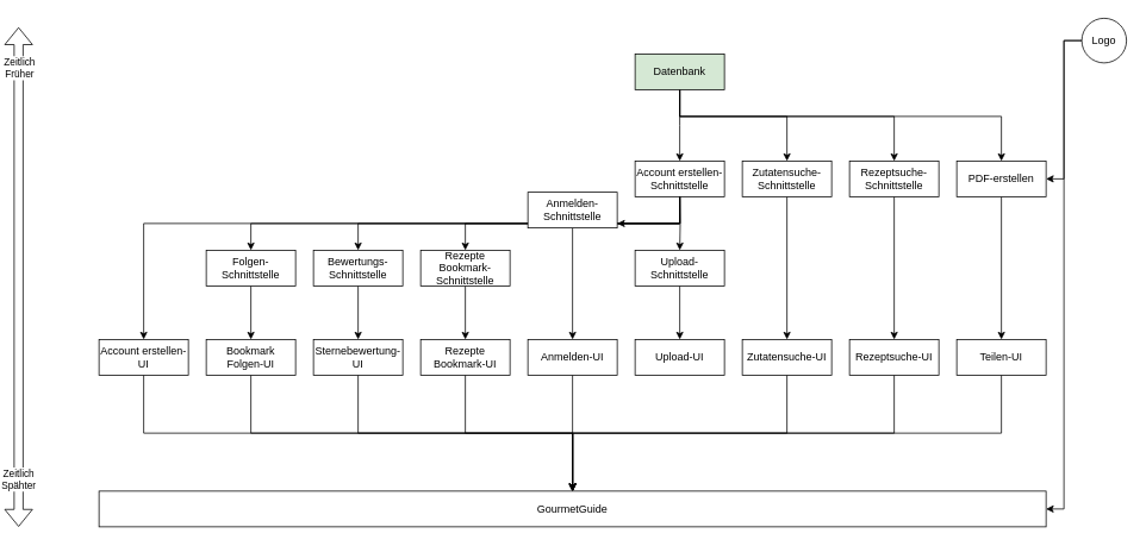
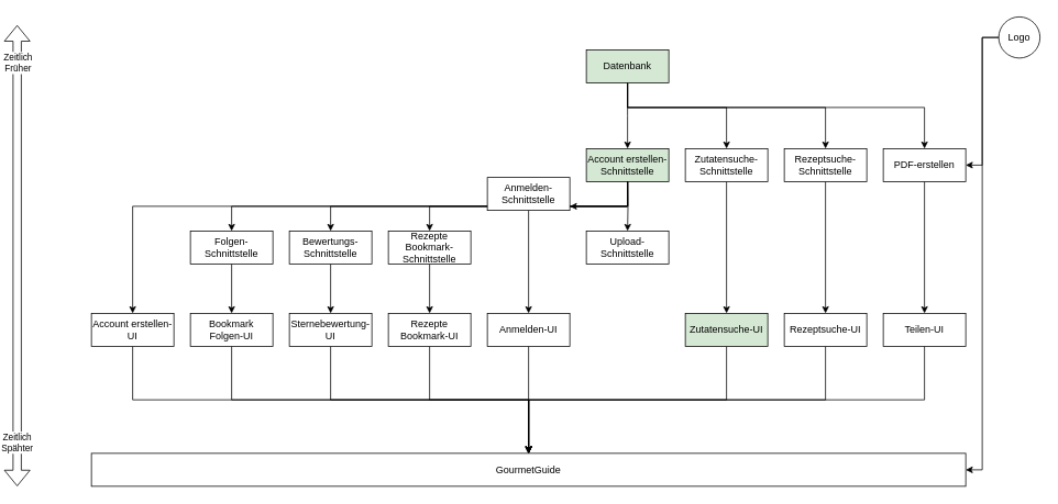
  <mxCell id="0" />
  <mxCell id="1" parent="0" />
  <mxCell id="2" value="GourmetGuide" style="rounded=0;whiteSpace=wrap;html=1;" vertex="1" parent="1"><mxGeometry x="110" y="550" width="1060" height="40" as="geometry" /></mxCell>
- <mxCell id="3" value="Upload-UI" style="rounded=0;whiteSpace=wrap;html=1;" vertex="1" parent="1"><mxGeometry x="710" y="380" width="100" height="40" as="geometry" /></mxCell>
- <mxCell id="4" style="edgeStyle=orthogonalEdgeStyle;rounded=0;orthogonalLoop=1;jettySize=auto;html=1;" edge="1" parent="1" source="5" target="3"><mxGeometry relative="1" as="geometry" /></mxCell>
  <mxCell id="5" value="Upload-Schnittstelle" style="rounded=0;whiteSpace=wrap;html=1;" vertex="1" parent="1"><mxGeometry x="710" y="280" width="100" height="40" as="geometry" /></mxCell>
  <mxCell id="6" style="edgeStyle=orthogonalEdgeStyle;rounded=0;orthogonalLoop=1;jettySize=auto;html=1;entryX=1;entryY=0.5;entryDx=0;entryDy=0;" edge="1" parent="1" source="8" target="27"><mxGeometry relative="1" as="geometry" /></mxCell>
  <mxCell id="7" style="edgeStyle=orthogonalEdgeStyle;rounded=0;orthogonalLoop=1;jettySize=auto;html=1;entryX=1;entryY=0.5;entryDx=0;entryDy=0;" edge="1" parent="1" source="8" target="2"><mxGeometry relative="1" as="geometry" /></mxCell>
  <mxCell id="8" value="Logo" style="ellipse;whiteSpace=wrap;html=1;aspect=fixed;" vertex="1" parent="1"><mxGeometry x="1210" y="20" width="50" height="50" as="geometry" /></mxCell>
  <mxCell id="9" style="edgeStyle=orthogonalEdgeStyle;rounded=0;orthogonalLoop=1;jettySize=auto;html=1;" edge="1" parent="1" source="10" target="12"><mxGeometry relative="1" as="geometry" /></mxCell>
  <mxCell id="10" value="Bewertungs-Schnittstelle" style="rounded=0;whiteSpace=wrap;html=1;" vertex="1" parent="1"><mxGeometry x="350" y="280" width="100" height="40" as="geometry" /></mxCell>
  <mxCell id="11" style="edgeStyle=orthogonalEdgeStyle;rounded=0;orthogonalLoop=1;jettySize=auto;html=1;" edge="1" parent="1" source="12" target="2"><mxGeometry relative="1" as="geometry" /></mxCell>
  <mxCell id="12" value="Sternebewertung-UI" style="rounded=0;whiteSpace=wrap;html=1;" vertex="1" parent="1"><mxGeometry x="350" y="380" width="100" height="40" as="geometry" /></mxCell>
  <mxCell id="13" style="edgeStyle=orthogonalEdgeStyle;rounded=0;orthogonalLoop=1;jettySize=auto;html=1;" edge="1" parent="1" source="14" target="2"><mxGeometry relative="1" as="geometry" /></mxCell>
  <mxCell id="14" value="Anmelden-UI" style="rounded=0;whiteSpace=wrap;html=1;" vertex="1" parent="1"><mxGeometry x="590" y="380" width="100" height="40" as="geometry" /></mxCell>
  <mxCell id="15" style="edgeStyle=orthogonalEdgeStyle;rounded=0;orthogonalLoop=1;jettySize=auto;html=1;" edge="1" parent="1" source="16" target="2"><mxGeometry relative="1" as="geometry" /></mxCell>
  <mxCell id="16" value="Account erstellen-UI" style="rounded=0;whiteSpace=wrap;html=1;" vertex="1" parent="1"><mxGeometry x="110" y="380" width="100" height="40" as="geometry" /></mxCell>
  <mxCell id="17" style="edgeStyle=orthogonalEdgeStyle;rounded=0;orthogonalLoop=1;jettySize=auto;html=1;" edge="1" parent="1" source="19" target="50"><mxGeometry relative="1" as="geometry"><Array as="points"><mxPoint x="760" y="250" /><mxPoint x="640" y="250" /></Array></mxGeometry></mxCell>
  <mxCell id="18" style="edgeStyle=orthogonalEdgeStyle;rounded=0;orthogonalLoop=1;jettySize=auto;html=1;entryX=0.5;entryY=0;entryDx=0;entryDy=0;" edge="1" parent="1" source="19" target="16"><mxGeometry relative="1" as="geometry"><Array as="points"><mxPoint x="760" y="250" /><mxPoint x="160" y="250" /></Array></mxGeometry></mxCell>
- <mxCell id="19" value="Account erstellen-Schnittstelle" style="rounded=0;whiteSpace=wrap;html=1;" vertex="1" parent="1"><mxGeometry x="710" y="180" width="100" height="40" as="geometry" /></mxCell>
+ <mxCell id="19" value="Account erstellen-Schnittstelle" style="rounded=0;whiteSpace=wrap;html=1;fillColor=#d5e8d4;" vertex="1" parent="1"><mxGeometry x="710" y="180" width="100" height="40" as="geometry" /></mxCell>
  <mxCell id="20" style="edgeStyle=orthogonalEdgeStyle;rounded=0;orthogonalLoop=1;jettySize=auto;html=1;" edge="1" parent="1" target="5"><mxGeometry relative="1" as="geometry"><mxPoint x="760" y="220" as="sourcePoint" /></mxGeometry></mxCell>
  <mxCell id="21" style="edgeStyle=orthogonalEdgeStyle;rounded=0;orthogonalLoop=1;jettySize=auto;html=1;" edge="1" parent="1" target="31"><mxGeometry relative="1" as="geometry"><mxPoint x="760.048" y="220" as="sourcePoint" /><Array as="points"><mxPoint x="760" y="250" /><mxPoint x="280" y="250" /></Array></mxGeometry></mxCell>
  <mxCell id="22" style="edgeStyle=orthogonalEdgeStyle;rounded=0;orthogonalLoop=1;jettySize=auto;html=1;" edge="1" parent="1" target="10"><mxGeometry relative="1" as="geometry"><mxPoint x="760.048" y="220" as="sourcePoint" /><Array as="points"><mxPoint x="760" y="250" /><mxPoint x="400" y="250" /></Array></mxGeometry></mxCell>
  <mxCell id="23" style="edgeStyle=orthogonalEdgeStyle;rounded=0;orthogonalLoop=1;jettySize=auto;html=1;" edge="1" parent="1" target="35"><mxGeometry relative="1" as="geometry"><mxPoint x="760.048" y="220" as="sourcePoint" /><Array as="points"><mxPoint x="760" y="250" /><mxPoint x="520" y="250" /></Array></mxGeometry></mxCell>
  <mxCell id="24" style="edgeStyle=orthogonalEdgeStyle;rounded=0;orthogonalLoop=1;jettySize=auto;html=1;" edge="1" parent="1" source="25" target="2"><mxGeometry relative="1" as="geometry" /></mxCell>
  <mxCell id="25" value="Teilen-UI" style="rounded=0;whiteSpace=wrap;html=1;" vertex="1" parent="1"><mxGeometry x="1070" y="380" width="100" height="40" as="geometry" /></mxCell>
  <mxCell id="26" style="edgeStyle=orthogonalEdgeStyle;rounded=0;orthogonalLoop=1;jettySize=auto;html=1;" edge="1" parent="1" source="27" target="25"><mxGeometry relative="1" as="geometry" /></mxCell>
  <mxCell id="27" value="PDF-erstellen" style="rounded=0;whiteSpace=wrap;html=1;" vertex="1" parent="1"><mxGeometry x="1070" y="180" width="100" height="40" as="geometry" /></mxCell>
  <mxCell id="28" style="edgeStyle=orthogonalEdgeStyle;rounded=0;orthogonalLoop=1;jettySize=auto;html=1;" edge="1" parent="1" source="29" target="2"><mxGeometry relative="1" as="geometry" /></mxCell>
  <mxCell id="29" value="Bookmark Folgen-UI" style="rounded=0;whiteSpace=wrap;html=1;" vertex="1" parent="1"><mxGeometry x="230" y="380" width="100" height="40" as="geometry" /></mxCell>
  <mxCell id="30" style="edgeStyle=orthogonalEdgeStyle;rounded=0;orthogonalLoop=1;jettySize=auto;html=1;" edge="1" parent="1" source="31" target="29"><mxGeometry relative="1" as="geometry" /></mxCell>
  <mxCell id="31" value="Folgen- Schnittstelle" style="rounded=0;whiteSpace=wrap;html=1;" vertex="1" parent="1"><mxGeometry x="230" y="280" width="100" height="40" as="geometry" /></mxCell>
  <mxCell id="32" style="edgeStyle=orthogonalEdgeStyle;rounded=0;orthogonalLoop=1;jettySize=auto;html=1;endArrow=none;" edge="1" parent="1" source="33" target="2"><mxGeometry relative="1" as="geometry" /></mxCell>
  <mxCell id="33" value="Rezepte Bookmark-UI" style="rounded=0;whiteSpace=wrap;html=1;" vertex="1" parent="1"><mxGeometry x="470" y="380" width="100" height="40" as="geometry" /></mxCell>
  <mxCell id="34" style="edgeStyle=orthogonalEdgeStyle;rounded=0;orthogonalLoop=1;jettySize=auto;html=1;" edge="1" parent="1" source="35" target="33"><mxGeometry relative="1" as="geometry" /></mxCell>
  <mxCell id="35" value="Rezepte Bookmark-Schnittstelle" style="rounded=0;whiteSpace=wrap;html=1;" vertex="1" parent="1"><mxGeometry x="470" y="280" width="100" height="40" as="geometry" /></mxCell>
  <mxCell id="36" style="edgeStyle=orthogonalEdgeStyle;rounded=0;orthogonalLoop=1;jettySize=auto;html=1;" edge="1" parent="1" source="37" target="2"><mxGeometry relative="1" as="geometry" /></mxCell>
- <mxCell id="37" value="Zutatensuche-UI" style="rounded=0;whiteSpace=wrap;html=1;" vertex="1" parent="1"><mxGeometry x="830" y="380" width="100" height="40" as="geometry" /></mxCell>
+ <mxCell id="37" value="Zutatensuche-UI" style="rounded=0;whiteSpace=wrap;html=1;fillColor=#d5e8d4;" vertex="1" parent="1"><mxGeometry x="830" y="380" width="100" height="40" as="geometry" /></mxCell>
  <mxCell id="38" style="edgeStyle=orthogonalEdgeStyle;rounded=0;orthogonalLoop=1;jettySize=auto;html=1;" edge="1" parent="1" source="39" target="2"><mxGeometry relative="1" as="geometry" /></mxCell>
  <mxCell id="39" value="Rezeptsuche-UI" style="rounded=0;whiteSpace=wrap;html=1;" vertex="1" parent="1"><mxGeometry x="950" y="380" width="100" height="40" as="geometry" /></mxCell>
  <mxCell id="40" style="edgeStyle=orthogonalEdgeStyle;rounded=0;orthogonalLoop=1;jettySize=auto;html=1;" edge="1" parent="1" source="41" target="37"><mxGeometry relative="1" as="geometry" /></mxCell>
  <mxCell id="41" value="Zutatensuche-Schnittstelle" style="rounded=0;whiteSpace=wrap;html=1;" vertex="1" parent="1"><mxGeometry x="830" y="180" width="100" height="40" as="geometry" /></mxCell>
  <mxCell id="42" style="edgeStyle=orthogonalEdgeStyle;rounded=0;orthogonalLoop=1;jettySize=auto;html=1;" edge="1" parent="1" source="43" target="39"><mxGeometry relative="1" as="geometry" /></mxCell>
  <mxCell id="43" value="Rezeptsuche-Schnittstelle" style="rounded=0;whiteSpace=wrap;html=1;" vertex="1" parent="1"><mxGeometry x="950" y="180" width="100" height="40" as="geometry" /></mxCell>
  <mxCell id="44" style="edgeStyle=orthogonalEdgeStyle;rounded=0;orthogonalLoop=1;jettySize=auto;html=1;" edge="1" parent="1" source="48" target="41"><mxGeometry relative="1" as="geometry"><Array as="points"><mxPoint x="760" y="130" /><mxPoint x="880" y="130" /></Array></mxGeometry></mxCell>
  <mxCell id="45" style="edgeStyle=orthogonalEdgeStyle;rounded=0;orthogonalLoop=1;jettySize=auto;html=1;" edge="1" parent="1" source="48" target="43"><mxGeometry relative="1" as="geometry"><Array as="points"><mxPoint x="760" y="130" /><mxPoint x="1000" y="130" /></Array></mxGeometry></mxCell>
  <mxCell id="46" style="edgeStyle=orthogonalEdgeStyle;rounded=0;orthogonalLoop=1;jettySize=auto;html=1;" edge="1" parent="1" source="48"><mxGeometry relative="1" as="geometry"><mxPoint x="760" y="180" as="targetPoint" /></mxGeometry></mxCell>
  <mxCell id="47" style="edgeStyle=orthogonalEdgeStyle;rounded=0;orthogonalLoop=1;jettySize=auto;html=1;" edge="1" parent="1" source="48" target="27"><mxGeometry relative="1" as="geometry"><Array as="points"><mxPoint x="760" y="130" /><mxPoint x="1120" y="130" /></Array></mxGeometry></mxCell>
  <mxCell id="48" value="Datenbank" style="rounded=0;whiteSpace=wrap;html=1;fillColor=#d5e8d4;" vertex="1" parent="1"><mxGeometry x="710" y="60" width="100" height="40" as="geometry" /></mxCell>
  <mxCell id="49" style="edgeStyle=orthogonalEdgeStyle;rounded=0;orthogonalLoop=1;jettySize=auto;html=1;entryX=0.5;entryY=0;entryDx=0;entryDy=0;" edge="1" parent="1" source="50" target="14"><mxGeometry relative="1" as="geometry" /></mxCell>
  <mxCell id="50" value="Anmelden-Schnittstelle" style="rounded=0;whiteSpace=wrap;html=1;" vertex="1" parent="1"><mxGeometry x="590" y="215" width="100" height="40" as="geometry" /></mxCell>
  <mxCell id="51" value="" style="shape=flexArrow;endArrow=classic;startArrow=classic;html=1;rounded=0;" edge="1" parent="1"><mxGeometry width="100" height="100" relative="1" as="geometry"><mxPoint x="20" y="590" as="sourcePoint" /><mxPoint x="20" y="30" as="targetPoint" /></mxGeometry></mxCell>
  <mxCell id="52" value="Zeitlich&lt;br&gt;Früher" style="edgeLabel;html=1;align=center;verticalAlign=middle;resizable=0;points=[];" vertex="1" connectable="0" parent="51"><mxGeometry x="0.838" relative="1" as="geometry"><mxPoint as="offset" /></mxGeometry></mxCell>
  <mxCell id="53" value="Zeitlich&lt;br&gt;Spähter" style="edgeLabel;html=1;align=center;verticalAlign=middle;resizable=0;points=[];" vertex="1" connectable="0" parent="51"><mxGeometry x="-0.808" y="1" relative="1" as="geometry"><mxPoint as="offset" /></mxGeometry></mxCell>
